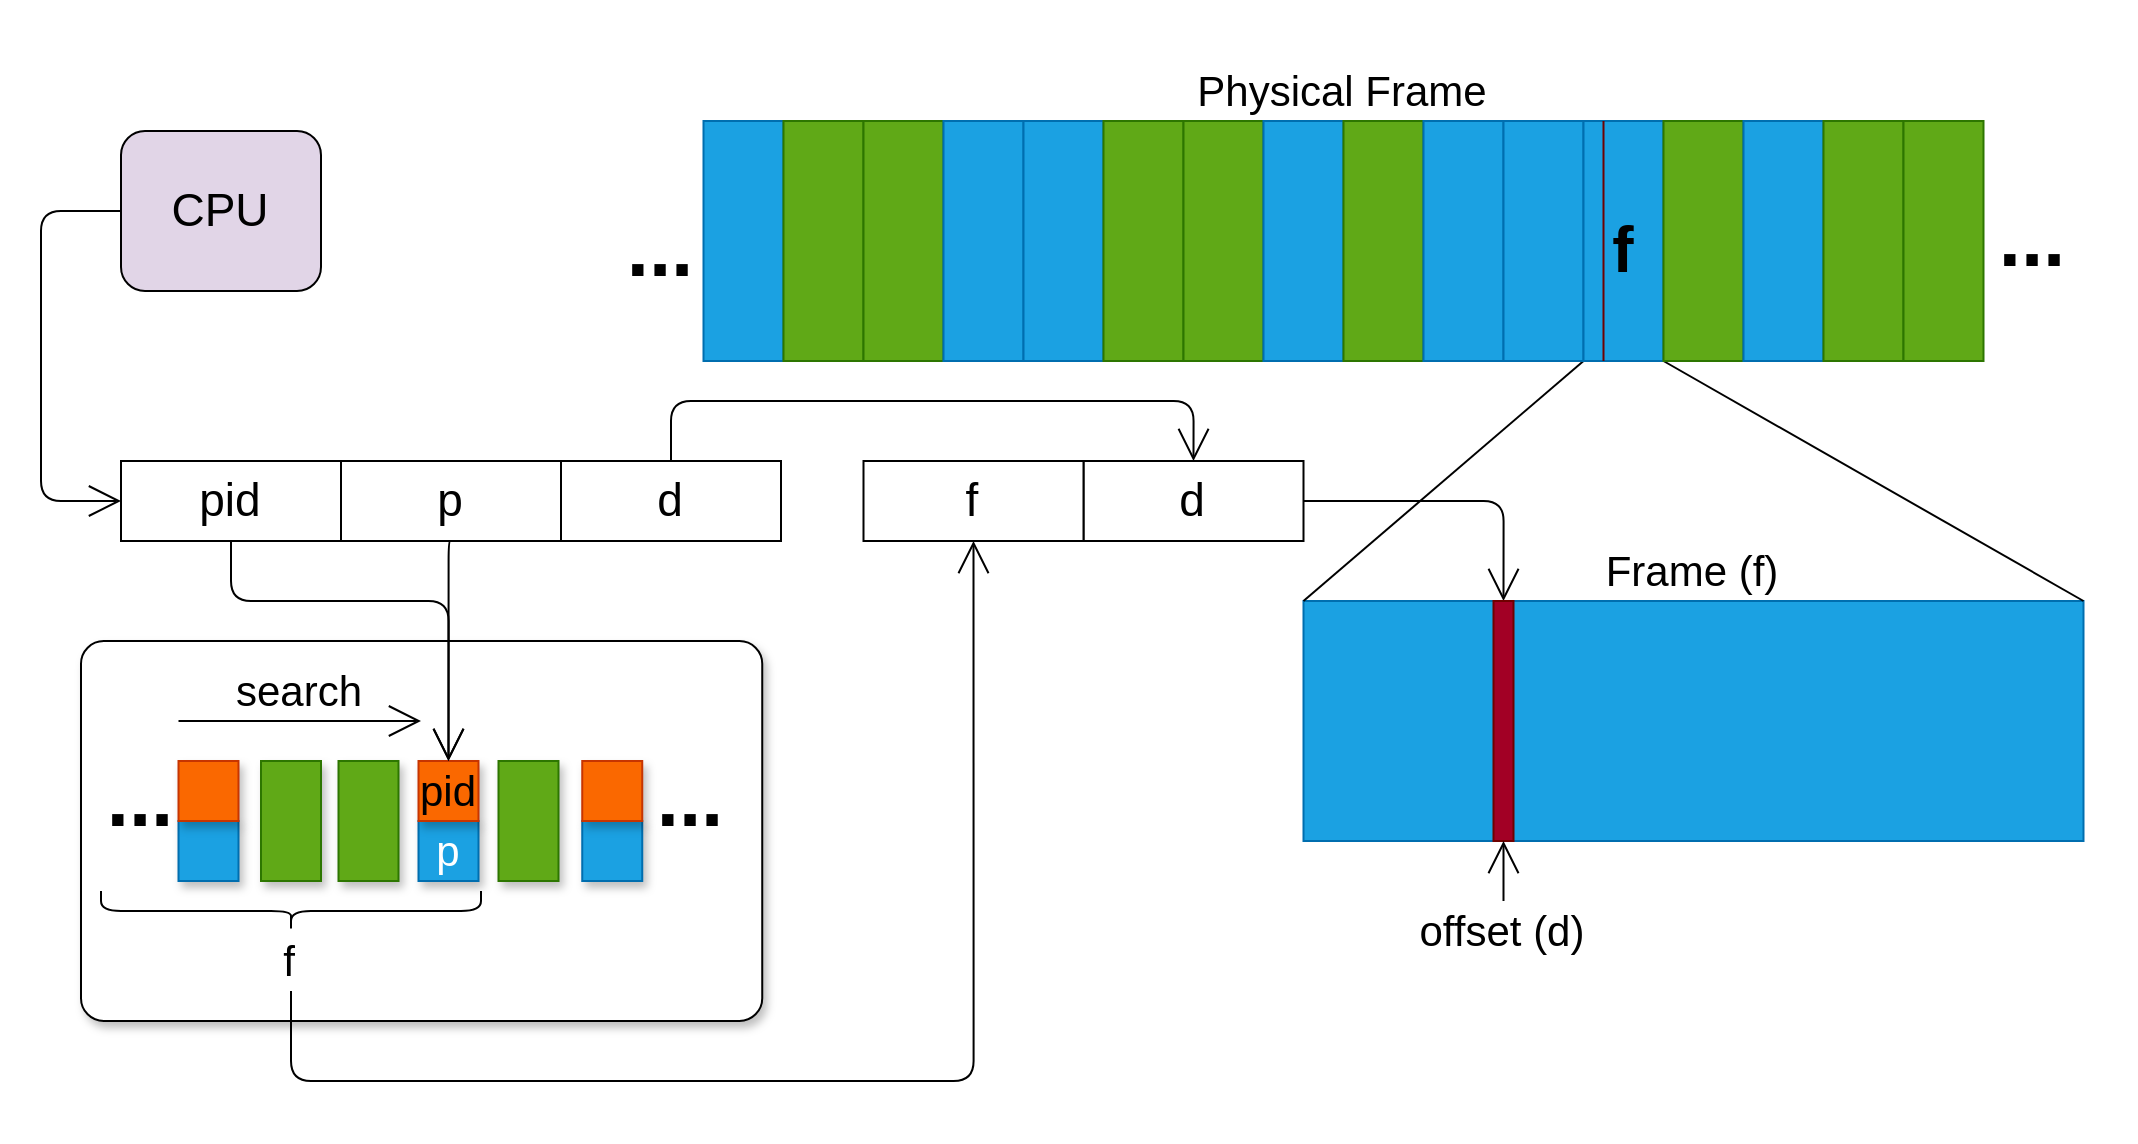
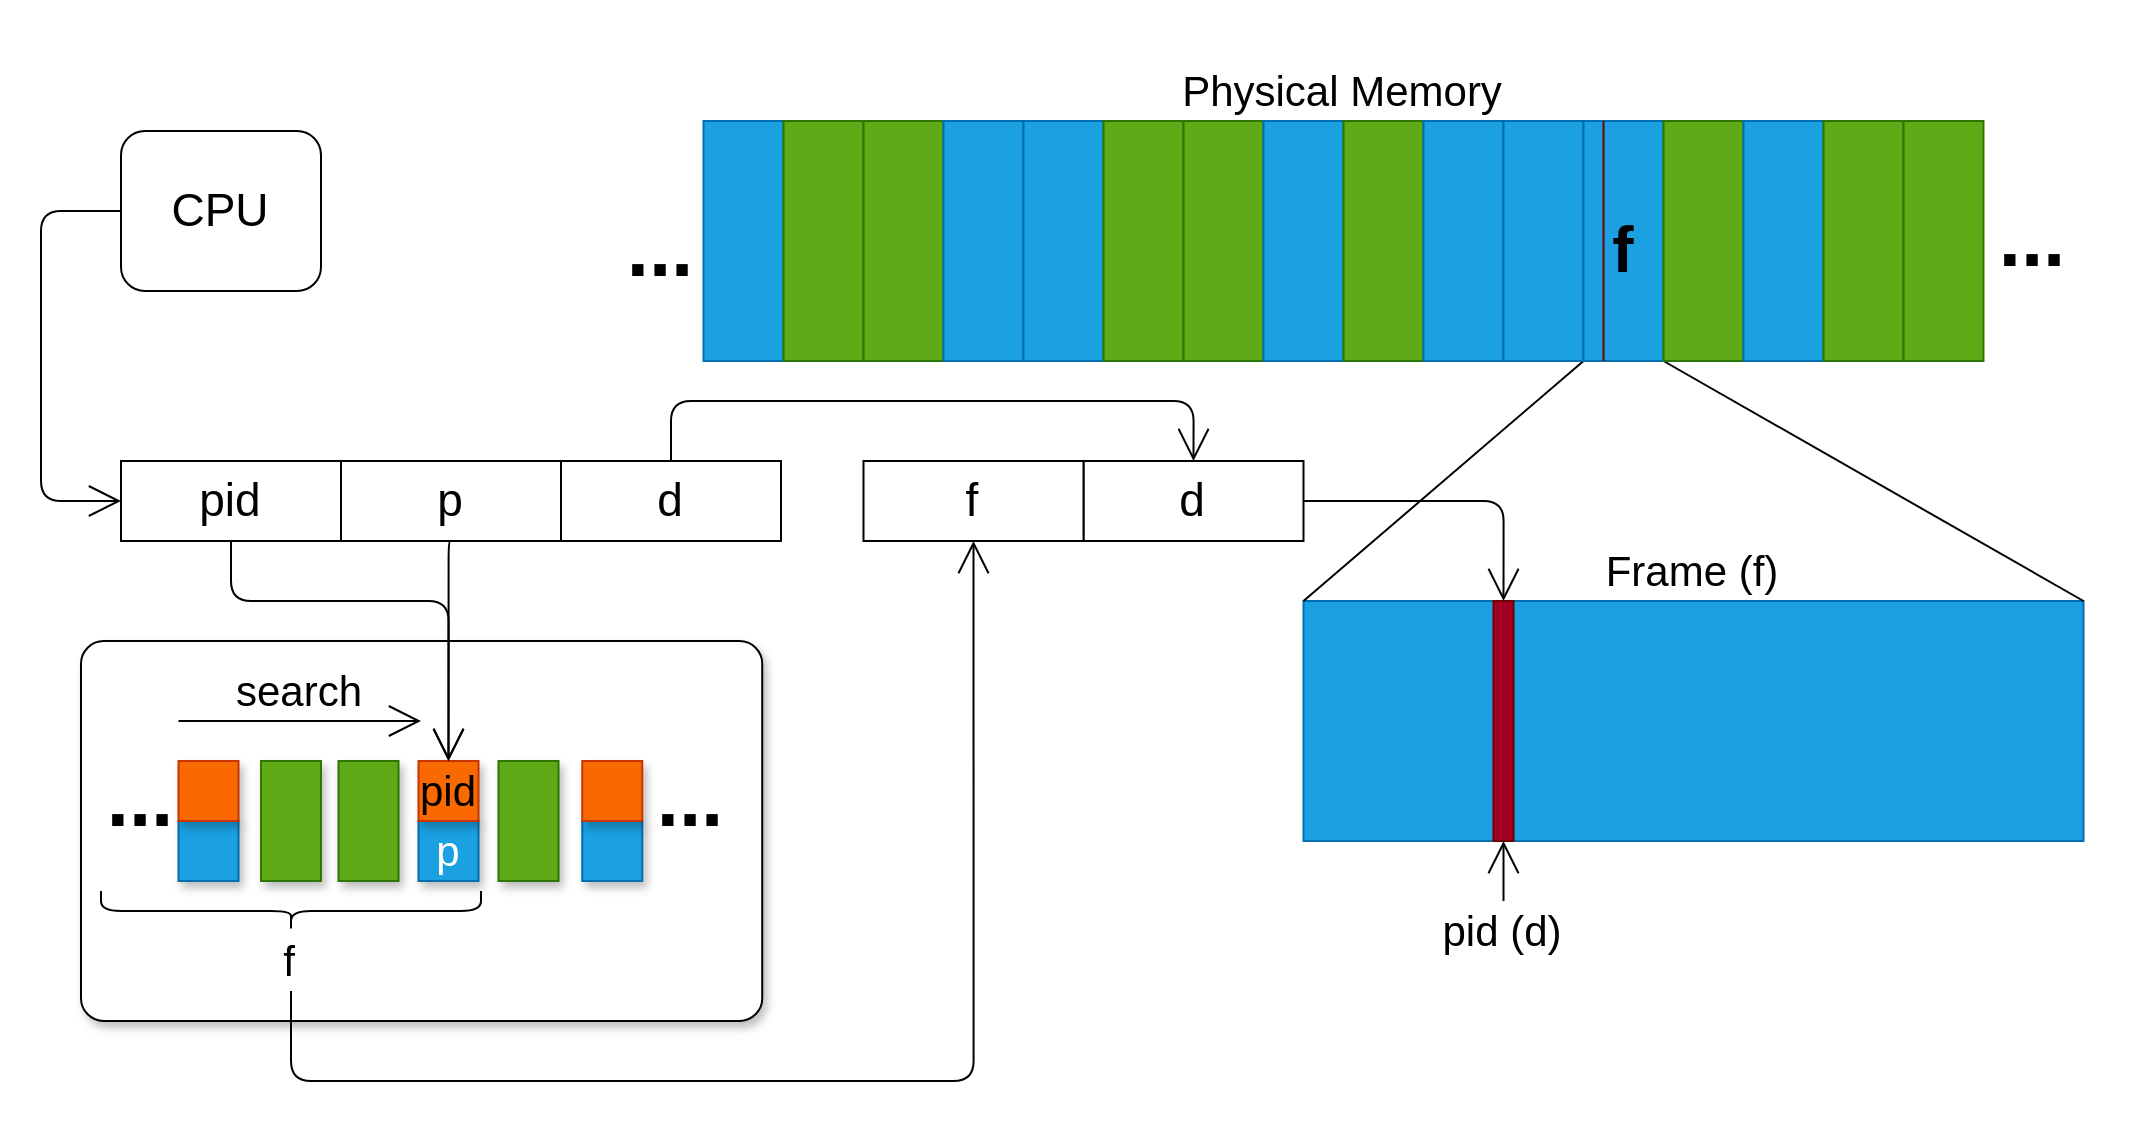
  <mxCell id="0" />
  <mxCell id="1" parent="0" />
  <mxCell id="2" value="" style="rounded=1;whiteSpace=wrap;html=1;fontSize=29;verticalAlign=top;arcSize=6;shadow=1;" vertex="1" parent="1"><mxGeometry x="40" y="320" width="340.62" height="190" as="geometry" /></mxCell>
  <mxCell id="3" value="" style="rounded=0;whiteSpace=wrap;html=1;fontSize=21;verticalAlign=bottom;fillColor=#1ba1e2;strokeColor=#006EAF;fontColor=#ffffff;shadow=1;" vertex="1" parent="1"><mxGeometry x="88.75" y="410" width="30" height="30" as="geometry" /></mxCell>
  <mxCell id="4" value="" style="rounded=0;whiteSpace=wrap;html=1;fontSize=21;verticalAlign=bottom;fillColor=#60a917;strokeColor=#2D7600;fontColor=#ffffff;shadow=1;" vertex="1" parent="1"><mxGeometry x="168.75" y="380" width="30" height="60" as="geometry" /></mxCell>
  <mxCell id="5" value="p" style="rounded=0;whiteSpace=wrap;html=1;fontSize=21;verticalAlign=bottom;fillColor=#1ba1e2;strokeColor=#006EAF;fontColor=#ffffff;shadow=1;" vertex="1" parent="1"><mxGeometry x="208.75" y="410" width="30" height="30" as="geometry" /></mxCell>
  <mxCell id="6" style="edgeStyle=orthogonalEdgeStyle;html=1;exitX=0.5;exitY=1;exitDx=0;exitDy=0;entryX=0.5;entryY=1;entryDx=0;entryDy=0;endArrow=open;endFill=0;endSize=14;" edge="1" parent="1" source="58" target="17"><mxGeometry relative="1" as="geometry"><mxPoint x="223.75" y="510" as="sourcePoint" /><Array as="points"><mxPoint x="145" y="540" /><mxPoint x="486" y="540" /></Array></mxGeometry></mxCell>
  <mxCell id="7" value="" style="rounded=0;whiteSpace=wrap;html=1;fontSize=21;verticalAlign=bottom;fillColor=#60a917;strokeColor=#2D7600;fontColor=#ffffff;shadow=1;" vertex="1" parent="1"><mxGeometry x="248.75" y="380" width="30" height="60" as="geometry" /></mxCell>
  <mxCell id="8" value="" style="rounded=0;whiteSpace=wrap;html=1;fontSize=21;verticalAlign=bottom;fillColor=#1ba1e2;strokeColor=#006EAF;fontColor=#ffffff;shadow=1;" vertex="1" parent="1"><mxGeometry x="290.62" y="410" width="30" height="30" as="geometry" /></mxCell>
  <mxCell id="9" value="..." style="text;html=1;strokeColor=none;fillColor=none;align=center;verticalAlign=bottom;whiteSpace=wrap;rounded=0;fontSize=40;fontStyle=1;shadow=1;" vertex="1" parent="1"><mxGeometry x="315" y="395" width="60" height="30" as="geometry" /></mxCell>
  <mxCell id="10" value="..." style="text;html=1;strokeColor=none;fillColor=none;align=center;verticalAlign=bottom;whiteSpace=wrap;rounded=0;fontSize=40;fontStyle=1;shadow=1;" vertex="1" parent="1"><mxGeometry x="40" y="395" width="60" height="30" as="geometry" /></mxCell>
  <mxCell id="11" value="" style="rounded=0;whiteSpace=wrap;html=1;fontSize=21;verticalAlign=bottom;fillColor=#60a917;strokeColor=#2D7600;fontColor=#ffffff;shadow=1;" vertex="1" parent="1"><mxGeometry x="130" y="380" width="30" height="60" as="geometry" /></mxCell>
  <mxCell id="12" value="" style="rounded=0;whiteSpace=wrap;html=1;fontSize=21;verticalAlign=bottom;fillColor=#fa6800;strokeColor=#C73500;fontColor=#000000;shadow=1;" vertex="1" parent="1"><mxGeometry x="88.75" y="380" width="30" height="30" as="geometry" /></mxCell>
  <mxCell id="13" value="pid" style="rounded=0;whiteSpace=wrap;html=1;fontSize=21;verticalAlign=bottom;fillColor=#fa6800;strokeColor=#C73500;fontColor=#000000;shadow=1;" vertex="1" parent="1"><mxGeometry x="208.75" y="380" width="30" height="30" as="geometry" /></mxCell>
  <mxCell id="14" value="" style="rounded=0;whiteSpace=wrap;html=1;fontSize=21;verticalAlign=bottom;fillColor=#fa6800;strokeColor=#C73500;fontColor=#000000;shadow=1;" vertex="1" parent="1"><mxGeometry x="290.62" y="380" width="30" height="30" as="geometry" /></mxCell>
  <mxCell id="15" style="edgeStyle=orthogonalEdgeStyle;html=1;exitX=1;exitY=0.5;exitDx=0;exitDy=0;fontSize=23;endArrow=open;endFill=0;endSize=14;entryX=0.5;entryY=0;entryDx=0;entryDy=0;" edge="1" parent="1" source="16" target="19"><mxGeometry relative="1" as="geometry"><mxPoint x="731.25" y="260.353" as="targetPoint" /></mxGeometry></mxCell>
  <mxCell id="16" value="d" style="rounded=0;whiteSpace=wrap;html=1;fontSize=23;" vertex="1" parent="1"><mxGeometry x="541.25" y="230" width="110" height="40" as="geometry" /></mxCell>
  <mxCell id="17" value="f" style="rounded=0;whiteSpace=wrap;html=1;fontSize=23;" vertex="1" parent="1"><mxGeometry x="431.25" y="230" width="110" height="40" as="geometry" /></mxCell>
  <mxCell id="18" value="" style="rounded=0;whiteSpace=wrap;html=1;fontSize=23;fillColor=#1ba1e2;strokeColor=#006EAF;fontColor=#ffffff;" vertex="1" parent="1"><mxGeometry x="651.25" y="300" width="390" height="120" as="geometry" /></mxCell>
  <mxCell id="19" value="" style="rounded=0;whiteSpace=wrap;html=1;fontSize=23;fillColor=#a20025;strokeColor=#6F0000;fontColor=#ffffff;" vertex="1" parent="1"><mxGeometry x="746.25" y="300" width="10" height="120" as="geometry" /></mxCell>
  <mxCell id="20" value="" style="endArrow=none;html=1;fontSize=23;endSize=14;entryX=0;entryY=0;entryDx=0;entryDy=0;exitX=0;exitY=0;exitDx=0;exitDy=0;" edge="1" parent="1" source="18" target="33"><mxGeometry width="50" height="50" relative="1" as="geometry"><mxPoint x="761.25" y="270" as="sourcePoint" /><mxPoint x="811.25" y="220" as="targetPoint" /></mxGeometry></mxCell>
  <mxCell id="21" value="" style="endArrow=none;html=1;fontSize=23;endSize=14;entryX=0;entryY=1;entryDx=0;entryDy=0;exitX=1;exitY=0;exitDx=0;exitDy=0;" edge="1" parent="1" source="18" target="33"><mxGeometry width="50" height="50" relative="1" as="geometry"><mxPoint x="721.25" y="310" as="sourcePoint" /><mxPoint x="801.25" y="190" as="targetPoint" /></mxGeometry></mxCell>
  <mxCell id="22" value="" style="rounded=0;whiteSpace=wrap;html=1;fontSize=23;rotation=-90;fillColor=#1ba1e2;strokeColor=#006EAF;fontColor=#ffffff;" vertex="1" parent="1"><mxGeometry x="311.25" y="100" width="120" height="40" as="geometry" /></mxCell>
  <mxCell id="23" value="" style="rounded=0;whiteSpace=wrap;html=1;fontSize=23;rotation=-90;fillColor=#60a917;strokeColor=#2D7600;fontColor=#ffffff;" vertex="1" parent="1"><mxGeometry x="351.25" y="100" width="120" height="40" as="geometry" /></mxCell>
  <mxCell id="24" value="" style="rounded=0;whiteSpace=wrap;html=1;fontSize=23;rotation=-90;fillColor=#60a917;strokeColor=#2D7600;fontColor=#ffffff;" vertex="1" parent="1"><mxGeometry x="391.25" y="100" width="120" height="40" as="geometry" /></mxCell>
  <mxCell id="25" value="" style="rounded=0;whiteSpace=wrap;html=1;fontSize=23;rotation=-90;fillColor=#1ba1e2;strokeColor=#006EAF;fontColor=#ffffff;" vertex="1" parent="1"><mxGeometry x="431.25" y="100" width="120" height="40" as="geometry" /></mxCell>
  <mxCell id="26" value="" style="rounded=0;whiteSpace=wrap;html=1;fontSize=23;rotation=-90;fillColor=#1ba1e2;strokeColor=#006EAF;fontColor=#ffffff;" vertex="1" parent="1"><mxGeometry x="471.25" y="100" width="120" height="40" as="geometry" /></mxCell>
  <mxCell id="27" value="" style="rounded=0;whiteSpace=wrap;html=1;fontSize=23;rotation=-90;fillColor=#60a917;strokeColor=#2D7600;fontColor=#ffffff;" vertex="1" parent="1"><mxGeometry x="511.25" y="100" width="120" height="40" as="geometry" /></mxCell>
  <mxCell id="28" value="" style="rounded=0;whiteSpace=wrap;html=1;fontSize=23;rotation=-90;fillColor=#60a917;strokeColor=#2D7600;fontColor=#ffffff;" vertex="1" parent="1"><mxGeometry x="551.25" y="100" width="120" height="40" as="geometry" /></mxCell>
  <mxCell id="29" value="" style="rounded=0;whiteSpace=wrap;html=1;fontSize=23;rotation=-90;fillColor=#1ba1e2;strokeColor=#006EAF;fontColor=#ffffff;" vertex="1" parent="1"><mxGeometry x="591.25" y="100" width="120" height="40" as="geometry" /></mxCell>
  <mxCell id="30" value="" style="rounded=0;whiteSpace=wrap;html=1;fontSize=23;rotation=-90;fillColor=#60a917;strokeColor=#2D7600;fontColor=#ffffff;" vertex="1" parent="1"><mxGeometry x="631.25" y="100" width="120" height="40" as="geometry" /></mxCell>
  <mxCell id="31" value="" style="rounded=0;whiteSpace=wrap;html=1;fontSize=23;rotation=-90;fillColor=#1ba1e2;strokeColor=#006EAF;fontColor=#ffffff;" vertex="1" parent="1"><mxGeometry x="671.25" y="100" width="120" height="40" as="geometry" /></mxCell>
  <mxCell id="32" value="" style="rounded=0;whiteSpace=wrap;html=1;fontSize=23;rotation=-90;fillColor=#1ba1e2;strokeColor=#006EAF;fontColor=#ffffff;" vertex="1" parent="1"><mxGeometry x="711.25" y="100" width="120" height="40" as="geometry" /></mxCell>
  <mxCell id="33" value="" style="rounded=0;whiteSpace=wrap;html=1;fontSize=23;rotation=-90;fillColor=#1ba1e2;strokeColor=#006EAF;fontColor=#ffffff;" vertex="1" parent="1"><mxGeometry x="751.25" y="100" width="120" height="40" as="geometry" /></mxCell>
  <mxCell id="34" value="" style="rounded=0;whiteSpace=wrap;html=1;fontSize=23;rotation=-90;fillColor=#60a917;strokeColor=#2D7600;fontColor=#ffffff;" vertex="1" parent="1"><mxGeometry x="791.25" y="100" width="120" height="40" as="geometry" /></mxCell>
  <mxCell id="35" value="" style="rounded=0;whiteSpace=wrap;html=1;fontSize=23;rotation=-90;fillColor=#1ba1e2;strokeColor=#006EAF;fontColor=#ffffff;" vertex="1" parent="1"><mxGeometry x="831.25" y="100" width="120" height="40" as="geometry" /></mxCell>
  <mxCell id="36" value="" style="rounded=0;whiteSpace=wrap;html=1;fontSize=23;rotation=-90;fillColor=#60a917;strokeColor=#2D7600;fontColor=#ffffff;" vertex="1" parent="1"><mxGeometry x="871.25" y="100" width="120" height="40" as="geometry" /></mxCell>
  <mxCell id="37" value="" style="rounded=0;whiteSpace=wrap;html=1;fontSize=23;rotation=-90;fillColor=#60a917;strokeColor=#2D7600;fontColor=#ffffff;" vertex="1" parent="1"><mxGeometry x="911.25" y="100" width="120" height="40" as="geometry" /></mxCell>
  <mxCell id="38" value="" style="endArrow=none;html=1;fontSize=23;endSize=14;entryX=1;entryY=0.25;entryDx=0;entryDy=0;exitX=0;exitY=0.25;exitDx=0;exitDy=0;fillColor=#a20025;strokeColor=#6F0000;" edge="1" parent="1" source="33" target="33"><mxGeometry width="50" height="50" relative="1" as="geometry"><mxPoint x="721.25" y="310" as="sourcePoint" /><mxPoint x="801.25" y="190" as="targetPoint" /></mxGeometry></mxCell>
  <mxCell id="39" value="..." style="text;html=1;strokeColor=none;fillColor=none;align=center;verticalAlign=bottom;whiteSpace=wrap;rounded=0;fontSize=40;fontStyle=1" vertex="1" parent="1"><mxGeometry x="300" y="120" width="60" height="30" as="geometry" /></mxCell>
  <mxCell id="40" value="..." style="text;html=1;strokeColor=none;fillColor=none;align=center;verticalAlign=bottom;whiteSpace=wrap;rounded=0;fontSize=40;fontStyle=1" vertex="1" parent="1"><mxGeometry x="986.25" y="115" width="60" height="30" as="geometry" /></mxCell>
  <mxCell id="41" value="f" style="text;html=1;strokeColor=none;fillColor=none;align=center;verticalAlign=middle;whiteSpace=wrap;rounded=0;fontSize=32;fontStyle=1" vertex="1" parent="1"><mxGeometry x="775" y="100" width="72.5" height="50" as="geometry" /></mxCell>
  <mxCell id="42" value="Frame (f)" style="text;html=1;strokeColor=none;fillColor=none;align=center;verticalAlign=middle;whiteSpace=wrap;rounded=0;fontSize=21;" vertex="1" parent="1"><mxGeometry x="786.25" y="260" width="120" height="50" as="geometry" /></mxCell>
  <mxCell id="43" style="edgeStyle=orthogonalEdgeStyle;html=1;exitX=0.5;exitY=0;exitDx=0;exitDy=0;entryX=0.5;entryY=1;entryDx=0;entryDy=0;fontSize=23;endArrow=open;endFill=0;endSize=14;" edge="1" parent="1" source="44" target="19"><mxGeometry relative="1" as="geometry" /></mxCell>
- <mxCell id="44" value="offset (d)" style="text;html=1;strokeColor=none;fillColor=none;align=center;verticalAlign=middle;whiteSpace=wrap;rounded=0;fontSize=21;" vertex="1" parent="1"><mxGeometry x="691.25" y="450" width="120" height="30" as="geometry" /></mxCell>
- <mxCell id="45" value="Physical Frame" style="text;html=1;strokeColor=none;fillColor=none;align=center;verticalAlign=middle;whiteSpace=wrap;rounded=0;fontSize=21;" vertex="1" parent="1"><mxGeometry x="351.25" y="20" width="640" height="50" as="geometry" /></mxCell>
+ <mxCell id="44" value="pid (d)" style="text;html=1;strokeColor=none;fillColor=none;align=center;verticalAlign=middle;whiteSpace=wrap;rounded=0;fontSize=21;" vertex="1" parent="1"><mxGeometry x="691.25" y="450" width="120" height="30" as="geometry" /></mxCell>
+ <mxCell id="45" value="Physical Memory" style="text;html=1;strokeColor=none;fillColor=none;align=center;verticalAlign=middle;whiteSpace=wrap;rounded=0;fontSize=21;" vertex="1" parent="1"><mxGeometry x="351.25" y="20" width="640" height="50" as="geometry" /></mxCell>
  <mxCell id="46" style="edgeStyle=orthogonalEdgeStyle;html=1;exitX=0;exitY=0.5;exitDx=0;exitDy=0;entryX=0;entryY=0.5;entryDx=0;entryDy=0;endArrow=open;endFill=0;endSize=14;" edge="1" parent="1" source="47" target="54"><mxGeometry relative="1" as="geometry"><Array as="points"><mxPoint x="20" y="105" /><mxPoint x="20" y="250" /></Array></mxGeometry></mxCell>
- <mxCell id="47" value="CPU" style="rounded=1;whiteSpace=wrap;html=1;fontSize=23;fillColor=#e1d5e7;" vertex="1" parent="1"><mxGeometry x="60" y="65" width="100" height="80" as="geometry" /></mxCell>
+ <mxCell id="47" value="CPU" style="rounded=1;whiteSpace=wrap;html=1;fontSize=23;" vertex="1" parent="1"><mxGeometry x="60" y="65" width="100" height="80" as="geometry" /></mxCell>
  <mxCell id="48" style="edgeStyle=orthogonalEdgeStyle;html=1;exitX=0.5;exitY=1;exitDx=0;exitDy=0;entryX=0.5;entryY=0;entryDx=0;entryDy=0;endArrow=open;endFill=0;endSize=14;" edge="1" parent="1" source="52" target="13"><mxGeometry relative="1" as="geometry"><Array as="points"><mxPoint x="224" y="270" /></Array></mxGeometry></mxCell>
  <mxCell id="49" style="edgeStyle=orthogonalEdgeStyle;html=1;exitX=0.5;exitY=0;exitDx=0;exitDy=0;entryX=0.5;entryY=0;entryDx=0;entryDy=0;endArrow=open;endFill=0;endSize=14;" edge="1" parent="1" source="53" target="16"><mxGeometry relative="1" as="geometry"><Array as="points"><mxPoint x="335" y="200" /><mxPoint x="596" y="200" /></Array></mxGeometry></mxCell>
  <mxCell id="50" style="edgeStyle=orthogonalEdgeStyle;html=1;exitX=0.5;exitY=1;exitDx=0;exitDy=0;entryX=0.5;entryY=0;entryDx=0;entryDy=0;endArrow=open;endFill=0;endSize=14;" edge="1" parent="1" source="54" target="13"><mxGeometry relative="1" as="geometry"><Array as="points"><mxPoint x="115" y="300" /><mxPoint x="224" y="300" /></Array></mxGeometry></mxCell>
  <mxCell id="51" value="" style="group" vertex="1" connectable="0" parent="1"><mxGeometry x="60" y="230" width="330" height="40" as="geometry" /></mxCell>
  <mxCell id="52" value="p" style="rounded=0;whiteSpace=wrap;html=1;fontSize=23;" vertex="1" parent="51"><mxGeometry x="110" width="110" height="40" as="geometry" /></mxCell>
  <mxCell id="53" value="d" style="rounded=0;whiteSpace=wrap;html=1;fontSize=23;" vertex="1" parent="51"><mxGeometry x="220" width="110" height="40" as="geometry" /></mxCell>
  <mxCell id="54" value="pid" style="rounded=0;whiteSpace=wrap;html=1;fontSize=23;" vertex="1" parent="51"><mxGeometry width="110" height="40" as="geometry" /></mxCell>
  <mxCell id="55" value="&lt;font style=&quot;font-size: 21px&quot;&gt;search&lt;/font&gt;" style="text;html=1;strokeColor=none;fillColor=none;align=center;verticalAlign=middle;whiteSpace=wrap;rounded=0;" vertex="1" parent="1"><mxGeometry x="88.75" y="330" width="121.25" height="30" as="geometry" /></mxCell>
  <mxCell id="56" value="" style="endArrow=open;html=1;endSize=14;entryX=1;entryY=1;entryDx=0;entryDy=0;exitX=0;exitY=1;exitDx=0;exitDy=0;endFill=0;" edge="1" parent="1" source="55" target="55"><mxGeometry width="50" height="50" relative="1" as="geometry"><mxPoint x="-41.25" y="390" as="sourcePoint" /><mxPoint x="8.75" y="340" as="targetPoint" /></mxGeometry></mxCell>
  <mxCell id="57" value="" style="shape=curlyBracket;whiteSpace=wrap;html=1;rounded=1;flipH=1;rotation=90;" vertex="1" parent="1"><mxGeometry x="135" y="360" width="20" height="190" as="geometry" /></mxCell>
  <mxCell id="58" value="&lt;font style=&quot;font-size: 21px&quot;&gt;f&lt;/font&gt;" style="text;html=1;strokeColor=none;fillColor=none;align=center;verticalAlign=middle;whiteSpace=wrap;rounded=0;" vertex="1" parent="1"><mxGeometry x="84.38" y="465" width="121.25" height="30" as="geometry" /></mxCell>
